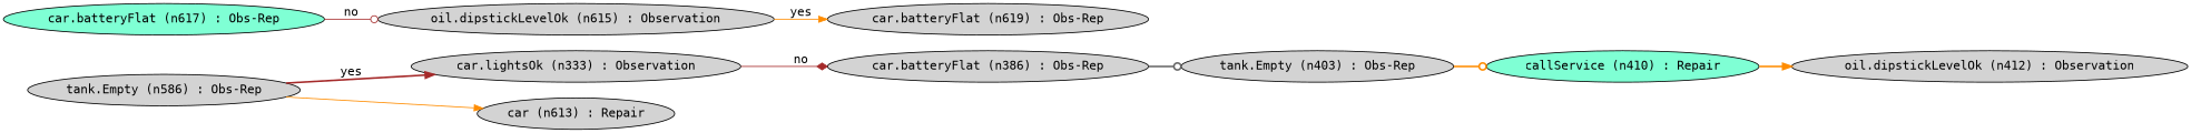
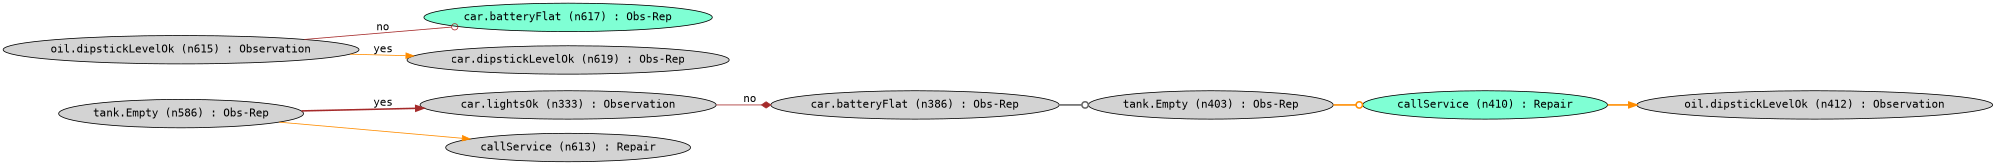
  digraph {
    fontname="DejaVu Sans Mono"
    rankdir=LR
    node [fillcolor=lightgrey fontname="DejaVu Sans Mono" style=filled]
    edge [arrowhead=normal color=darkorange fontname="DejaVu Sans Mono" style=solid]
    n1 [label="car.lightsOk (n333) : Observation"]
    n2 [label="car.batteryFlat (n386) : Obs-Rep"]
    n3 [label="tank.Empty (n403) : Obs-Rep"]
    n4 [label="tank.Empty (n586) : Obs-Rep"]
-   n5 [label="car (n613) : Repair"]
+   n5 [label="callService (n613) : Repair"]
    n6 [fillcolor=aquamarine label="callService (n410) : Repair"]
    n7 [label="oil.dipstickLevelOk (n412) : Observation"]
    n8 [label="oil.dipstickLevelOk (n615) : Observation"]
    n9 [fillcolor=aquamarine label="car.batteryFlat (n617) : Obs-Rep"]
-   n10 [label="car.batteryFlat (n619) : Obs-Rep"]
+   n10 [label="car.dipstickLevelOk (n619) : Obs-Rep"]
    n1 -> n2 [arrowhead=diamond color=brown label=no]
    n2 -> n3 [arrowhead=odot color=gray40 style=bold]
    n3 -> n6 [arrowhead=odot style=bold]
    n4 -> n1 [color=brown label=yes style=bold]
    n4 -> n5
    n6 -> n7 [style=bold]
-   n9 -> n8 [arrowhead=odot color=brown label=no]
+   n8 -> n9 [arrowhead=odot color=brown label=no]
    n8 -> n10 [label=yes]
  }
